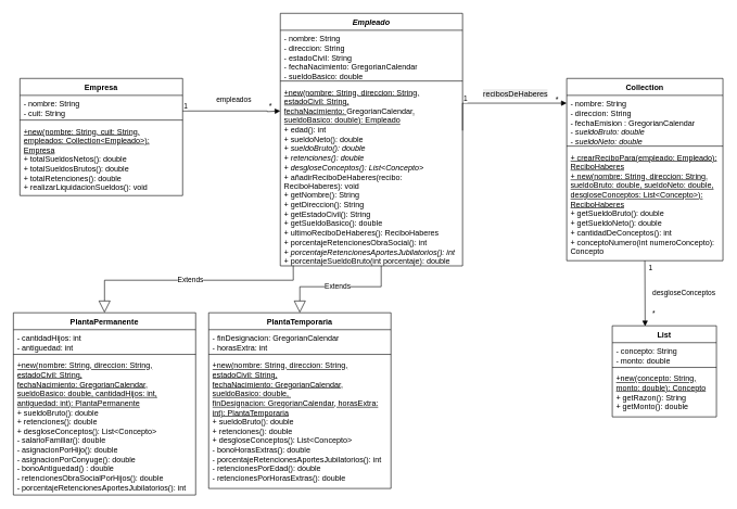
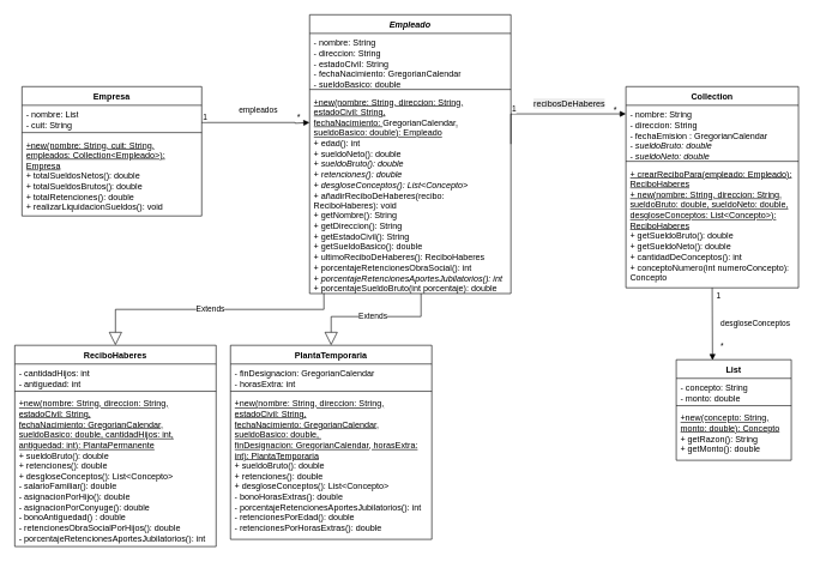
  <mxCell id="0" />
  <mxCell id="1" parent="0" />
  <mxCell id="2" value="Empresa" style="swimlane;fontStyle=1;align=center;verticalAlign=top;childLayout=stackLayout;horizontal=1;startSize=26;horizontalStack=0;resizeParent=1;resizeParentMax=0;resizeLast=0;collapsible=1;marginBottom=0;whiteSpace=wrap;html=1;" parent="1" vertex="1"><mxGeometry x="30" y="120" width="250" height="180" as="geometry" /></mxCell>
- <mxCell id="3" value="- nombre: String&lt;div&gt;- cuit: String&lt;/div&gt;" style="text;strokeColor=none;fillColor=none;align=left;verticalAlign=top;spacingLeft=4;spacingRight=4;overflow=hidden;rotatable=0;points=[[0,0.5],[1,0.5]];portConstraint=eastwest;whiteSpace=wrap;html=1;" parent="2" vertex="1"><mxGeometry y="26" width="250" height="34" as="geometry" /></mxCell>
+ <mxCell id="3" value="- nombre: List&lt;div&gt;- cuit: String&lt;/div&gt;" style="text;strokeColor=none;fillColor=none;align=left;verticalAlign=top;spacingLeft=4;spacingRight=4;overflow=hidden;rotatable=0;points=[[0,0.5],[1,0.5]];portConstraint=eastwest;whiteSpace=wrap;html=1;" parent="2" vertex="1"><mxGeometry y="26" width="250" height="34" as="geometry" /></mxCell>
  <mxCell id="4" value="" style="line;strokeWidth=1;fillColor=none;align=left;verticalAlign=middle;spacingTop=-1;spacingLeft=3;spacingRight=3;rotatable=0;labelPosition=right;points=[];portConstraint=eastwest;strokeColor=inherit;" parent="2" vertex="1"><mxGeometry y="60" width="250" height="8" as="geometry" /></mxCell>
  <mxCell id="5" value="&lt;div&gt;&lt;u&gt;+new(nombre: String, cuit: String, empleados: Collection&amp;lt;Empleado&amp;gt;): Empresa&lt;/u&gt;&lt;/div&gt;+ totalSueldosNetos(): double&lt;br&gt;+ totalSueldosBrutos(): double&lt;br&gt;+ totalRetenciones(): double&lt;br&gt;+ realizarLiquidacionSueldos(): void" style="text;strokeColor=none;fillColor=none;align=left;verticalAlign=top;spacingLeft=4;spacingRight=4;overflow=hidden;rotatable=0;points=[[0,0.5],[1,0.5]];portConstraint=eastwest;whiteSpace=wrap;html=1;" parent="2" vertex="1"><mxGeometry y="68" width="250" height="112" as="geometry" /></mxCell>
  <mxCell id="6" value="&lt;i&gt;Empleado&lt;/i&gt;" style="swimlane;fontStyle=1;align=center;verticalAlign=top;childLayout=stackLayout;horizontal=1;startSize=26;horizontalStack=0;resizeParent=1;resizeParentMax=0;resizeLast=0;collapsible=1;marginBottom=0;whiteSpace=wrap;html=1;" parent="1" vertex="1"><mxGeometry x="430" y="20" width="280" height="388" as="geometry"><mxRectangle x="440" y="170" width="90" height="30" as="alternateBounds" /></mxGeometry></mxCell>
  <mxCell id="7" value="- nombre: String&lt;div&gt;- direccion: String&lt;/div&gt;&lt;div&gt;- estadoCivil: String&lt;/div&gt;&lt;div&gt;- fechaNacimiento: GregorianCalendar&lt;br&gt;- sueldoBasico: double&lt;br&gt;&lt;/div&gt;" style="text;strokeColor=none;fillColor=none;align=left;verticalAlign=top;spacingLeft=4;spacingRight=4;overflow=hidden;rotatable=0;points=[[0,0.5],[1,0.5]];portConstraint=eastwest;whiteSpace=wrap;html=1;" parent="6" vertex="1"><mxGeometry y="26" width="280" height="74" as="geometry" /></mxCell>
  <mxCell id="8" value="" style="line;strokeWidth=1;fillColor=none;align=left;verticalAlign=middle;spacingTop=-1;spacingLeft=3;spacingRight=3;rotatable=0;labelPosition=right;points=[];portConstraint=eastwest;strokeColor=inherit;" parent="6" vertex="1"><mxGeometry y="100" width="280" height="8" as="geometry" /></mxCell>
  <mxCell id="9" value="&lt;u&gt;+new(nombre: String, direccion: String, estadoCivil: String, fechaNacimiento:&amp;nbsp;&lt;/u&gt;GregorianCalendar&lt;u&gt;, sueldoBasico: double): Empleado&lt;/u&gt;&lt;br&gt;+ edad(): int&lt;br&gt;+ sueldoNeto()&lt;span style=&quot;color: light-dark(rgb(0, 0, 0), rgb(255, 255, 255)); background-color: transparent;&quot;&gt;: double&lt;/span&gt;&lt;br&gt;&lt;div&gt;&lt;i&gt;+ sueldoBruto(): double&lt;br&gt;+ retenciones()&lt;span style=&quot;background-color: transparent; color: light-dark(rgb(0, 0, 0), rgb(255, 255, 255));&quot;&gt;: double&lt;/span&gt;&lt;/i&gt;&lt;/div&gt;&lt;div&gt;&lt;span style=&quot;background-color: transparent; color: light-dark(rgb(0, 0, 0), rgb(255, 255, 255));&quot;&gt;&lt;i&gt;+ desgloseConceptos(): List&amp;lt;Concepto&amp;gt;&lt;br&gt;&lt;/i&gt;&lt;/span&gt;+ añadirReciboDeHaberes(recibo: ReciboHaberes): void&lt;br&gt;+ getNombre(): String&lt;/div&gt;&lt;div&gt;+ getDireccion(): String&lt;/div&gt;&lt;div&gt;+ getEstadoCivil(): String&lt;br&gt;+ getSueldoBasico(): double&lt;/div&gt;&lt;div&gt;+ ultimoReciboDeHaberes(): ReciboHaberes&lt;/div&gt;&lt;div&gt;+ porcentajeRetencionesObraSocial(): int&lt;br&gt;&lt;i&gt;+ porcentajeRetencionesAportesJubilatorios(): int&lt;br&gt;&lt;/i&gt;+ porcentajeSueldoBruto(int porcentaje): double&lt;i&gt;&lt;/i&gt;&lt;/div&gt;" style="text;strokeColor=none;fillColor=none;align=left;verticalAlign=top;spacingLeft=4;spacingRight=4;overflow=hidden;rotatable=0;points=[[0,0.5],[1,0.5]];portConstraint=eastwest;whiteSpace=wrap;html=1;" parent="6" vertex="1"><mxGeometry y="108" width="280" height="280" as="geometry" /></mxCell>
  <mxCell id="10" value="empleados" style="endArrow=block;endFill=1;html=1;edgeStyle=orthogonalEdgeStyle;align=left;verticalAlign=top;rounded=0;" parent="1" edge="1"><mxGeometry x="-0.338" y="30" relative="1" as="geometry"><mxPoint x="280" y="170" as="sourcePoint" /><mxPoint x="430" y="170" as="targetPoint" /><Array as="points"><mxPoint x="410" y="170" /><mxPoint x="410" y="171" /></Array><mxPoint as="offset" /></mxGeometry></mxCell>
  <mxCell id="11" value="1" style="edgeLabel;resizable=0;html=1;align=left;verticalAlign=bottom;" parent="10" connectable="0" vertex="1"><mxGeometry x="-1" relative="1" as="geometry" /></mxCell>
  <mxCell id="12" value="*" style="text;html=1;align=center;verticalAlign=middle;resizable=0;points=[];autosize=1;strokeColor=none;fillColor=none;" parent="1" vertex="1"><mxGeometry x="400" y="148" width="30" height="30" as="geometry" /></mxCell>
- <mxCell id="13" value="PlantaPermanente" style="swimlane;fontStyle=1;align=center;verticalAlign=top;childLayout=stackLayout;horizontal=1;startSize=26;horizontalStack=0;resizeParent=1;resizeParentMax=0;resizeLast=0;collapsible=1;marginBottom=0;whiteSpace=wrap;html=1;" parent="1" vertex="1"><mxGeometry x="20" y="480" width="280" height="280" as="geometry" /></mxCell>
+ <mxCell id="13" value="ReciboHaberes" style="swimlane;fontStyle=1;align=center;verticalAlign=top;childLayout=stackLayout;horizontal=1;startSize=26;horizontalStack=0;resizeParent=1;resizeParentMax=0;resizeLast=0;collapsible=1;marginBottom=0;whiteSpace=wrap;html=1;" parent="1" vertex="1"><mxGeometry x="20" y="480" width="280" height="280" as="geometry" /></mxCell>
  <mxCell id="14" value="- cantidadHijos: int&lt;div&gt;- antiguedad: int&lt;/div&gt;" style="text;strokeColor=none;fillColor=none;align=left;verticalAlign=top;spacingLeft=4;spacingRight=4;overflow=hidden;rotatable=0;points=[[0,0.5],[1,0.5]];portConstraint=eastwest;whiteSpace=wrap;html=1;" parent="13" vertex="1"><mxGeometry y="26" width="280" height="34" as="geometry" /></mxCell>
  <mxCell id="15" value="" style="line;strokeWidth=1;fillColor=none;align=left;verticalAlign=middle;spacingTop=-1;spacingLeft=3;spacingRight=3;rotatable=0;labelPosition=right;points=[];portConstraint=eastwest;strokeColor=inherit;" parent="13" vertex="1"><mxGeometry y="60" width="280" height="8" as="geometry" /></mxCell>
  <mxCell id="16" value="&lt;u&gt;+new(&lt;/u&gt;&lt;u&gt;nombre: String, direccion: String, estadoCivil: String, fechaNacimiento:&amp;nbsp;GregorianCalendar, sueldoBasico: double,&amp;nbsp;&lt;/u&gt;&lt;u&gt;cantidadHijos: int, antiguedad: int): PlantaPermanente&lt;/u&gt;&lt;br&gt;+ sueldoBruto(): double&lt;br&gt;+ retenciones()&lt;span style=&quot;color: light-dark(rgb(0, 0, 0), rgb(255, 255, 255)); background-color: transparent;&quot;&gt;: double&lt;br&gt;&lt;/span&gt;+ desgloseConceptos(): List&amp;lt;Concepto&amp;gt;&lt;span style=&quot;color: light-dark(rgb(0, 0, 0), rgb(255, 255, 255)); background-color: transparent;&quot;&gt;&lt;br&gt;- salarioFamiliar(): double&lt;br&gt;- asignacionPorHijo(): double&lt;/span&gt;&lt;div&gt;&lt;span style=&quot;color: light-dark(rgb(0, 0, 0), rgb(255, 255, 255)); background-color: transparent;&quot;&gt;- asignacionPorConyuge(): double&lt;/span&gt;&lt;/div&gt;&lt;div&gt;&lt;span style=&quot;color: light-dark(rgb(0, 0, 0), rgb(255, 255, 255)); background-color: transparent;&quot;&gt;- bonoAntiguedad() : double&lt;br&gt;- retencionesObraSocialPorHijos(): double&lt;br&gt;&lt;/span&gt;- porcentajeRetencionesAportesJubilatorios(): int&lt;span style=&quot;color: light-dark(rgb(0, 0, 0), rgb(255, 255, 255)); background-color: transparent;&quot;&gt;&lt;/span&gt;&lt;/div&gt;" style="text;strokeColor=none;fillColor=none;align=left;verticalAlign=top;spacingLeft=4;spacingRight=4;overflow=hidden;rotatable=0;points=[[0,0.5],[1,0.5]];portConstraint=eastwest;whiteSpace=wrap;html=1;" parent="13" vertex="1"><mxGeometry y="68" width="280" height="212" as="geometry" /></mxCell>
  <mxCell id="17" value="Extends" style="endArrow=block;endSize=16;endFill=0;html=1;rounded=0;entryX=0.5;entryY=0;entryDx=0;entryDy=0;" parent="1" target="19" edge="1"><mxGeometry width="160" relative="1" as="geometry"><mxPoint x="585" y="408" as="sourcePoint" /><mxPoint x="830.1" y="449.44" as="targetPoint" /><Array as="points"><mxPoint x="585" y="440" /><mxPoint x="460" y="440" /></Array></mxGeometry></mxCell>
  <mxCell id="18" value="Extends" style="endArrow=block;endSize=16;endFill=0;html=1;rounded=0;entryX=0.5;entryY=0;entryDx=0;entryDy=0;exitX=0.071;exitY=0.998;exitDx=0;exitDy=0;exitPerimeter=0;" parent="1" source="9" target="13" edge="1"><mxGeometry width="160" relative="1" as="geometry"><mxPoint x="450" y="410" as="sourcePoint" /><mxPoint x="510.17" y="481" as="targetPoint" /><Array as="points"><mxPoint x="450" y="430" /><mxPoint x="160" y="430" /></Array></mxGeometry></mxCell>
  <mxCell id="19" value="PlantaTemporaria" style="swimlane;fontStyle=1;align=center;verticalAlign=top;childLayout=stackLayout;horizontal=1;startSize=26;horizontalStack=0;resizeParent=1;resizeParentMax=0;resizeLast=0;collapsible=1;marginBottom=0;whiteSpace=wrap;html=1;" parent="1" vertex="1"><mxGeometry x="320" y="480" width="280" height="270" as="geometry" /></mxCell>
  <mxCell id="20" value="- finDesignacion:&amp;nbsp;&lt;span style=&quot;color: light-dark(rgb(0, 0, 0), rgb(255, 255, 255)); background-color: transparent;&quot;&gt;GregorianCalendar&lt;/span&gt;&lt;div&gt;- horasExtra: int&lt;br&gt;&lt;br&gt;&lt;/div&gt;" style="text;strokeColor=none;fillColor=none;align=left;verticalAlign=top;spacingLeft=4;spacingRight=4;overflow=hidden;rotatable=0;points=[[0,0.5],[1,0.5]];portConstraint=eastwest;whiteSpace=wrap;html=1;" parent="19" vertex="1"><mxGeometry y="26" width="280" height="34" as="geometry" /></mxCell>
  <mxCell id="21" value="" style="line;strokeWidth=1;fillColor=none;align=left;verticalAlign=middle;spacingTop=-1;spacingLeft=3;spacingRight=3;rotatable=0;labelPosition=right;points=[];portConstraint=eastwest;strokeColor=inherit;" parent="19" vertex="1"><mxGeometry y="60" width="280" height="8" as="geometry" /></mxCell>
  <mxCell id="22" value="&lt;div&gt;&lt;u&gt;+new(&lt;/u&gt;&lt;u style=&quot;background-color: transparent; color: light-dark(rgb(0, 0, 0), rgb(255, 255, 255));&quot;&gt;nombre: String, direccion: String, estadoCivil: String, fechaNacimiento:&amp;nbsp;&lt;/u&gt;&lt;span style=&quot;background-color: transparent; color: light-dark(rgb(0, 0, 0), rgb(255, 255, 255));&quot;&gt;&lt;u&gt;GregorianCalendar&lt;/u&gt;&lt;/span&gt;&lt;u style=&quot;background-color: transparent; color: light-dark(rgb(0, 0, 0), rgb(255, 255, 255));&quot;&gt;, sueldoBasico: double,&amp;nbsp;&lt;/u&gt;&lt;/div&gt;&lt;div&gt;&lt;u style=&quot;background-color: transparent; color: light-dark(rgb(0, 0, 0), rgb(255, 255, 255));&quot;&gt;finDesignacion:&amp;nbsp;GregorianCalendar, horasExtra: int): PlantaTemporaria&lt;/u&gt;&lt;/div&gt;+ sueldoBruto(): double&lt;br&gt;+ retenciones()&lt;span style=&quot;color: light-dark(rgb(0, 0, 0), rgb(255, 255, 255)); background-color: transparent;&quot;&gt;: double&lt;br&gt;&lt;/span&gt;+ desgloseConceptos(): List&amp;lt;Concepto&amp;gt;&lt;span style=&quot;color: light-dark(rgb(0, 0, 0), rgb(255, 255, 255)); background-color: transparent;&quot;&gt;&lt;br&gt;- bonoHorasExtras(): double&lt;br&gt;&lt;/span&gt;- porcentajeRetencionesAportesJubilatorios(): int&lt;span style=&quot;color: light-dark(rgb(0, 0, 0), rgb(255, 255, 255)); background-color: transparent;&quot;&gt;&amp;nbsp;&lt;br&gt;- retencionesPorEdad(): double&lt;br&gt;&lt;/span&gt;- retencionesPorHorasExtras(): double&lt;span style=&quot;color: light-dark(rgb(0, 0, 0), rgb(255, 255, 255)); background-color: transparent;&quot;&gt;&lt;/span&gt;" style="text;strokeColor=none;fillColor=none;align=left;verticalAlign=top;spacingLeft=4;spacingRight=4;overflow=hidden;rotatable=0;points=[[0,0.5],[1,0.5]];portConstraint=eastwest;whiteSpace=wrap;html=1;" parent="19" vertex="1"><mxGeometry y="68" width="280" height="202" as="geometry" /></mxCell>
  <mxCell id="23" value="Collection" style="swimlane;fontStyle=1;align=center;verticalAlign=top;childLayout=stackLayout;horizontal=1;startSize=26;horizontalStack=0;resizeParent=1;resizeParentMax=0;resizeLast=0;collapsible=1;marginBottom=0;whiteSpace=wrap;html=1;" parent="1" vertex="1"><mxGeometry x="870" y="120" width="240" height="280" as="geometry" /></mxCell>
  <mxCell id="24" value="- nombre: String&lt;div&gt;- direccion: String&lt;/div&gt;&lt;div&gt;- fechaEmision : GregorianCalendar&lt;br&gt;-&lt;i style=&quot;background-color: transparent; color: light-dark(rgb(0, 0, 0), rgb(255, 255, 255));&quot;&gt;&amp;nbsp;sueldoBruto: double&lt;br&gt;&lt;/i&gt;-&lt;i style=&quot;color: light-dark(rgb(0, 0, 0), rgb(255, 255, 255)); background-color: transparent;&quot;&gt;&amp;nbsp;sueldoNeto: double&lt;/i&gt;&lt;/div&gt;" style="text;strokeColor=none;fillColor=none;align=left;verticalAlign=top;spacingLeft=4;spacingRight=4;overflow=hidden;rotatable=0;points=[[0,0.5],[1,0.5]];portConstraint=eastwest;whiteSpace=wrap;html=1;" parent="23" vertex="1"><mxGeometry y="26" width="240" height="74" as="geometry" /></mxCell>
  <mxCell id="25" value="" style="line;strokeWidth=1;fillColor=none;align=left;verticalAlign=middle;spacingTop=-1;spacingLeft=3;spacingRight=3;rotatable=0;labelPosition=right;points=[];portConstraint=eastwest;strokeColor=inherit;" parent="23" vertex="1"><mxGeometry y="100" width="240" height="8" as="geometry" /></mxCell>
  <mxCell id="26" value="&lt;u&gt;+ crearReciboPara(empleado: Empleado): ReciboHaberes&lt;/u&gt;&lt;br&gt;&lt;u&gt;+ new(nombre: String, direccion: String, sueldoBruto: double, sueldoNeto: double, desgloseConceptos: List&amp;lt;Concepto&amp;gt;): ReciboHaberes&lt;/u&gt;&lt;br&gt;+ getSueldoBruto(): double&lt;br&gt;+ getSueldoNeto(): double&lt;div&gt;+ cantidadDeConceptos(): int&lt;br&gt;+ conceptoNumero(int numeroConcepto): Concepto&lt;/div&gt;" style="text;strokeColor=none;fillColor=none;align=left;verticalAlign=top;spacingLeft=4;spacingRight=4;overflow=hidden;rotatable=0;points=[[0,0.5],[1,0.5]];portConstraint=eastwest;whiteSpace=wrap;html=1;" parent="23" vertex="1"><mxGeometry y="108" width="240" height="172" as="geometry" /></mxCell>
  <mxCell id="27" value="&lt;span style=&quot;font-size: 12px; text-wrap-mode: wrap; background-color: rgb(236, 236, 236);&quot;&gt;recibosDeHaberes&lt;/span&gt;" style="endArrow=block;endFill=1;html=1;edgeStyle=orthogonalEdgeStyle;align=left;verticalAlign=top;rounded=0;" parent="1" target="24" edge="1"><mxGeometry x="-0.287" y="28" relative="1" as="geometry"><mxPoint x="710" y="200" as="sourcePoint" /><mxPoint x="870" y="180" as="targetPoint" /><Array as="points"><mxPoint x="710" y="158" /></Array><mxPoint as="offset" /></mxGeometry></mxCell>
  <mxCell id="28" value="1" style="edgeLabel;resizable=0;html=1;align=left;verticalAlign=bottom;" parent="27" connectable="0" vertex="1"><mxGeometry x="-1" relative="1" as="geometry"><mxPoint y="-41" as="offset" /></mxGeometry></mxCell>
  <mxCell id="29" value="*" style="text;html=1;align=center;verticalAlign=middle;resizable=0;points=[];autosize=1;strokeColor=none;fillColor=none;" parent="1" vertex="1"><mxGeometry x="840" y="138" width="30" height="30" as="geometry" /></mxCell>
  <mxCell id="30" value="List" style="swimlane;fontStyle=1;align=center;verticalAlign=top;childLayout=stackLayout;horizontal=1;startSize=26;horizontalStack=0;resizeParent=1;resizeParentMax=0;resizeLast=0;collapsible=1;marginBottom=0;whiteSpace=wrap;html=1;" parent="1" vertex="1"><mxGeometry x="940" y="500" width="160" height="140" as="geometry" /></mxCell>
  <mxCell id="31" value="- concepto: String&lt;div&gt;- monto: double&lt;/div&gt;" style="text;strokeColor=none;fillColor=none;align=left;verticalAlign=top;spacingLeft=4;spacingRight=4;overflow=hidden;rotatable=0;points=[[0,0.5],[1,0.5]];portConstraint=eastwest;whiteSpace=wrap;html=1;" parent="30" vertex="1"><mxGeometry y="26" width="160" height="34" as="geometry" /></mxCell>
  <mxCell id="32" value="" style="line;strokeWidth=1;fillColor=none;align=left;verticalAlign=middle;spacingTop=-1;spacingLeft=3;spacingRight=3;rotatable=0;labelPosition=right;points=[];portConstraint=eastwest;strokeColor=inherit;" parent="30" vertex="1"><mxGeometry y="60" width="160" height="8" as="geometry" /></mxCell>
  <mxCell id="33" value="&lt;u&gt;+new(concepto: String, monto: double): Concepto&lt;/u&gt;&lt;br&gt;+ getRazon(): String&lt;br&gt;+ getMonto(): double" style="text;strokeColor=none;fillColor=none;align=left;verticalAlign=top;spacingLeft=4;spacingRight=4;overflow=hidden;rotatable=0;points=[[0,0.5],[1,0.5]];portConstraint=eastwest;whiteSpace=wrap;html=1;" parent="30" vertex="1"><mxGeometry y="68" width="160" height="72" as="geometry" /></mxCell>
  <mxCell id="34" value="desgloseConceptos" style="endArrow=block;endFill=1;html=1;edgeStyle=orthogonalEdgeStyle;align=left;verticalAlign=top;rounded=0;entryX=0.315;entryY=0.005;entryDx=0;entryDy=0;entryPerimeter=0;" parent="1" target="30" edge="1"><mxGeometry x="-0.279" y="10" relative="1" as="geometry"><mxPoint x="990" y="400" as="sourcePoint" /><mxPoint x="991" y="480" as="targetPoint" /><Array as="points"><mxPoint x="990" y="400" /></Array><mxPoint as="offset" /></mxGeometry></mxCell>
  <mxCell id="35" value="1" style="edgeLabel;resizable=0;html=1;align=left;verticalAlign=bottom;" parent="34" connectable="0" vertex="1"><mxGeometry x="-1" relative="1" as="geometry"><mxPoint x="4" y="20" as="offset" /></mxGeometry></mxCell>
  <mxCell id="36" value="*" style="edgeLabel;resizable=0;html=1;align=left;verticalAlign=bottom;" parent="1" connectable="0" vertex="1"><mxGeometry x="1000" y="490" as="geometry" /></mxCell>
